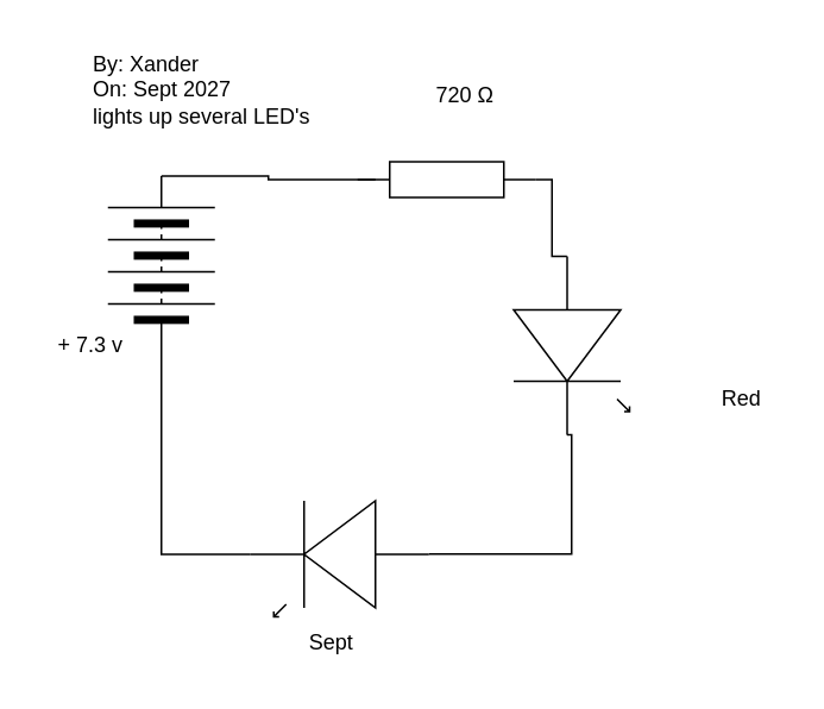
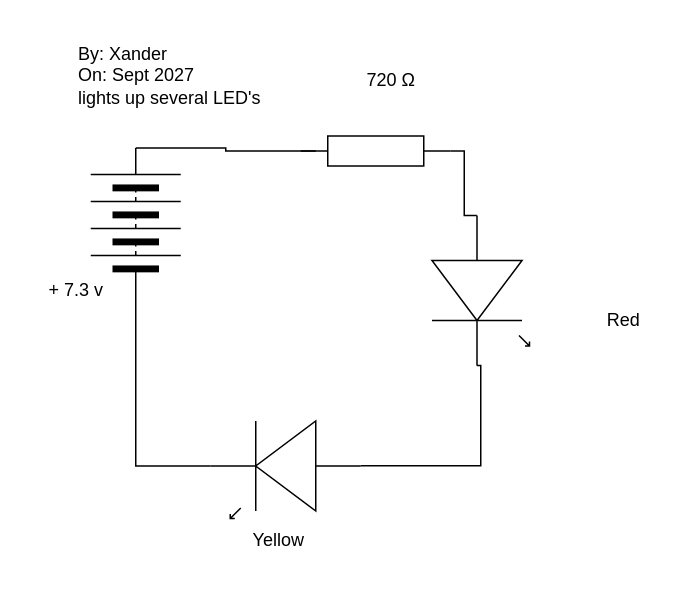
  <mxCell id="0" />
  <mxCell id="1" parent="0" />
  <mxCell id="2" style="edgeStyle=elbowEdgeStyle;html=1;exitX=1;exitY=0.5;exitDx=0;exitDy=0;endArrow=none;endFill=0;rounded=0;curved=0;" parent="1" source="3" edge="1"><mxGeometry relative="1" as="geometry"><mxPoint x="210" y="100" as="targetPoint" /></mxGeometry></mxCell>
  <mxCell id="3" value="" style="pointerEvents=1;verticalLabelPosition=bottom;shadow=0;dashed=0;align=center;html=1;verticalAlign=top;shape=mxgraph.electrical.miscellaneous.batteryStack;rotation=-90;" parent="1" vertex="1"><mxGeometry x="40" y="118" width="100" height="60" as="geometry" /></mxCell>
  <mxCell id="4" value="" style="pointerEvents=1;verticalLabelPosition=bottom;shadow=0;dashed=0;align=center;html=1;verticalAlign=top;shape=mxgraph.electrical.resistors.resistor_1;" parent="1" vertex="1"><mxGeometry x="200" y="90" width="100" height="20" as="geometry" /></mxCell>
  <mxCell id="5" style="edgeStyle=elbowEdgeStyle;html=1;exitX=1;exitY=0.54;exitDx=0;exitDy=0;exitPerimeter=0;rounded=0;curved=0;endArrow=none;endFill=0;entryX=0;entryY=0.54;entryDx=0;entryDy=0;entryPerimeter=0;" parent="1" source="6" edge="1" target="13"><mxGeometry relative="1" as="geometry"><mxPoint x="130" y="250" as="targetPoint" /><Array as="points"><mxPoint x="320" y="270" /><mxPoint x="224" y="260" /></Array></mxGeometry></mxCell>
  <mxCell id="6" value="" style="verticalLabelPosition=bottom;shadow=0;dashed=0;align=center;html=1;verticalAlign=top;shape=mxgraph.electrical.opto_electronics.led_1;pointerEvents=1;rotation=90;" parent="1" vertex="1"><mxGeometry x="270" y="160.5" width="100" height="65" as="geometry" /></mxCell>
  <mxCell id="7" style="edgeStyle=elbowEdgeStyle;html=1;exitX=0;exitY=0.5;exitDx=0;exitDy=0;entryX=0;entryY=0.5;entryDx=0;entryDy=0;entryPerimeter=0;strokeColor=none;rounded=0;curved=0;" parent="1" source="3" target="4" edge="1"><mxGeometry relative="1" as="geometry"><Array as="points"><mxPoint x="160" y="100" /></Array></mxGeometry></mxCell>
  <mxCell id="8" style="edgeStyle=elbowEdgeStyle;html=1;exitX=1;exitY=0.5;exitDx=0;exitDy=0;exitPerimeter=0;entryX=0;entryY=0.54;entryDx=0;entryDy=0;entryPerimeter=0;endArrow=none;endFill=0;rounded=0;" parent="1" source="4" target="6" edge="1"><mxGeometry relative="1" as="geometry" /></mxCell>
  <mxCell id="9" value="+ 7.3 v" style="text;html=1;align=center;verticalAlign=middle;resizable=0;points=[];autosize=1;strokeColor=none;fillColor=none;" parent="1" vertex="1"><mxGeometry x="20" y="178" width="60" height="30" as="geometry" /></mxCell>
- <mxCell id="10" value="Red" style="text;html=1;align=center;verticalAlign=middle;resizable=0;points=[];autosize=1;strokeColor=none;fillColor=none;" parent="1" vertex="1"><mxGeometry x="390" y="208" width="50" height="30" as="geometry" /></mxCell>
+ <mxCell id="10" value="Red" style="text;html=1;align=center;verticalAlign=middle;resizable=0;points=[];autosize=1;strokeColor=none;fillColor=none;" parent="1" vertex="1"><mxGeometry x="390" y="198" width="50" height="30" as="geometry" /></mxCell>
  <mxCell id="11" value="&lt;div style=&quot;&quot;&gt;&lt;span style=&quot;background-color: transparent;&quot;&gt;By: Xander&lt;/span&gt;&lt;/div&gt;&lt;div&gt;On: Sept 2027&lt;/div&gt;&lt;div&gt;lights up several LED's&lt;/div&gt;" style="text;html=1;align=left;verticalAlign=middle;resizable=0;points=[];autosize=1;strokeColor=none;fillColor=none;" parent="1" vertex="1"><mxGeometry x="50" y="20" width="150" height="60" as="geometry" /></mxCell>
  <mxCell id="12" value="720&amp;nbsp;Ω" style="text;html=1;align=center;verticalAlign=middle;resizable=0;points=[];autosize=1;strokeColor=none;fillColor=none;" parent="1" vertex="1"><mxGeometry x="230" y="38" width="60" height="30" as="geometry" /></mxCell>
  <mxCell id="13" value="" style="verticalLabelPosition=bottom;shadow=0;dashed=0;align=center;html=1;verticalAlign=top;shape=mxgraph.electrical.opto_electronics.led_1;pointerEvents=1;rotation=-180;" vertex="1" parent="1"><mxGeometry x="140" y="280" width="100" height="65" as="geometry" /></mxCell>
  <mxCell id="14" style="edgeStyle=elbowEdgeStyle;html=1;exitX=0;exitY=0.5;exitDx=0;exitDy=0;entryX=1;entryY=0.54;entryDx=0;entryDy=0;entryPerimeter=0;endArrow=none;endFill=0;elbow=vertical;rounded=0;curved=0;" edge="1" parent="1" source="3" target="13"><mxGeometry relative="1" as="geometry"><Array as="points"><mxPoint x="100" y="310" /></Array></mxGeometry></mxCell>
- <mxCell id="15" value="Sept" style="text;html=1;align=center;verticalAlign=middle;resizable=0;points=[];autosize=1;strokeColor=none;fillColor=none;" vertex="1" parent="1"><mxGeometry x="155" y="345" width="60" height="30" as="geometry" /></mxCell>
+ <mxCell id="15" value="Yellow" style="text;html=1;align=center;verticalAlign=middle;resizable=0;points=[];autosize=1;strokeColor=none;fillColor=none;" vertex="1" parent="1"><mxGeometry x="155" y="345" width="60" height="30" as="geometry" /></mxCell>
